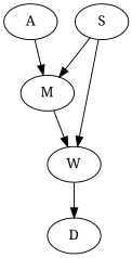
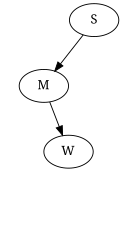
  digraph {
    fontname="Noto Serif"
    node [fontname="Noto Serif"]
    edge [fontname="Noto Serif"]
    S
    M
    W
-   A
-   D
    S -> M
-   S -> W
    M -> W
-   W -> D
-   A -> M
  }
